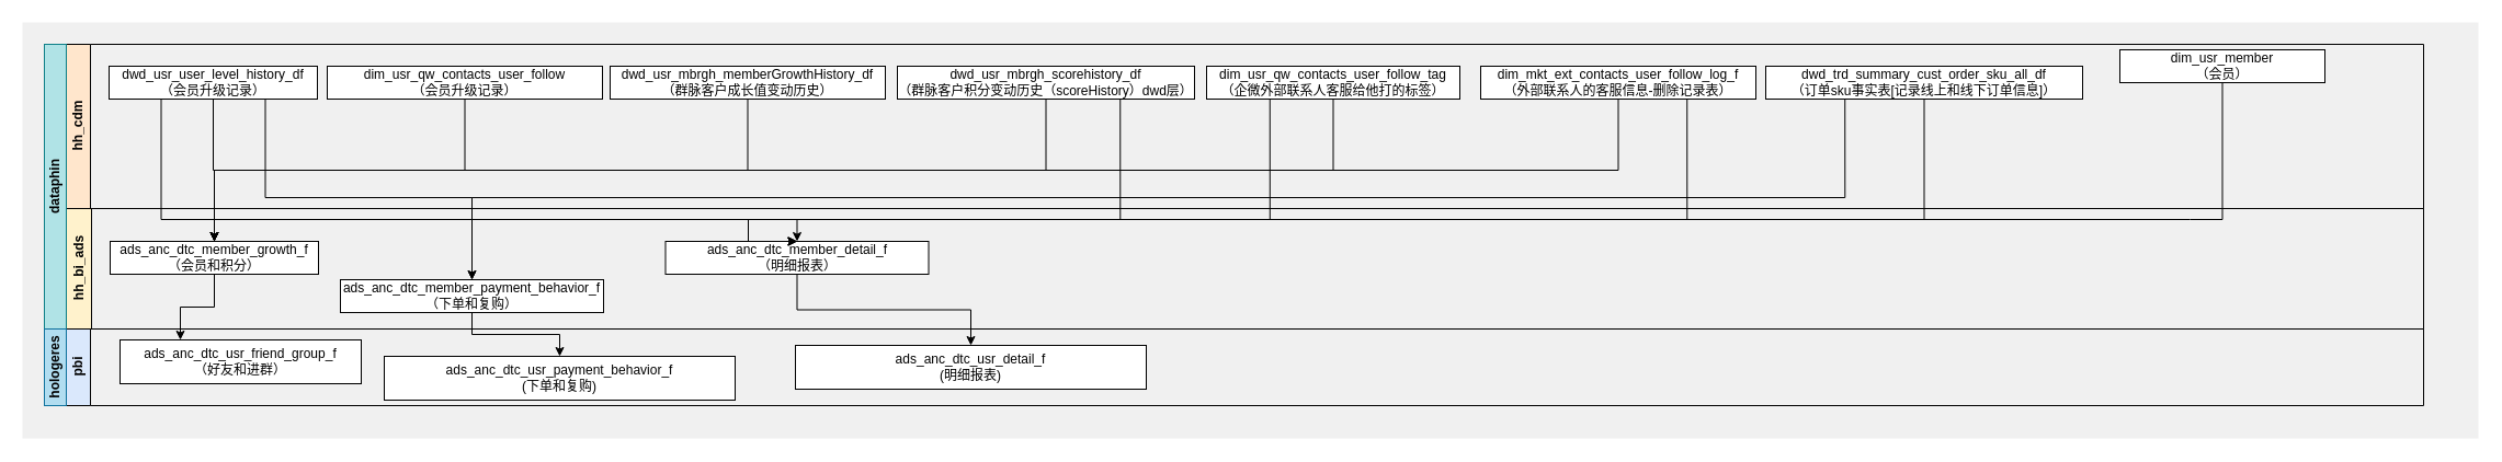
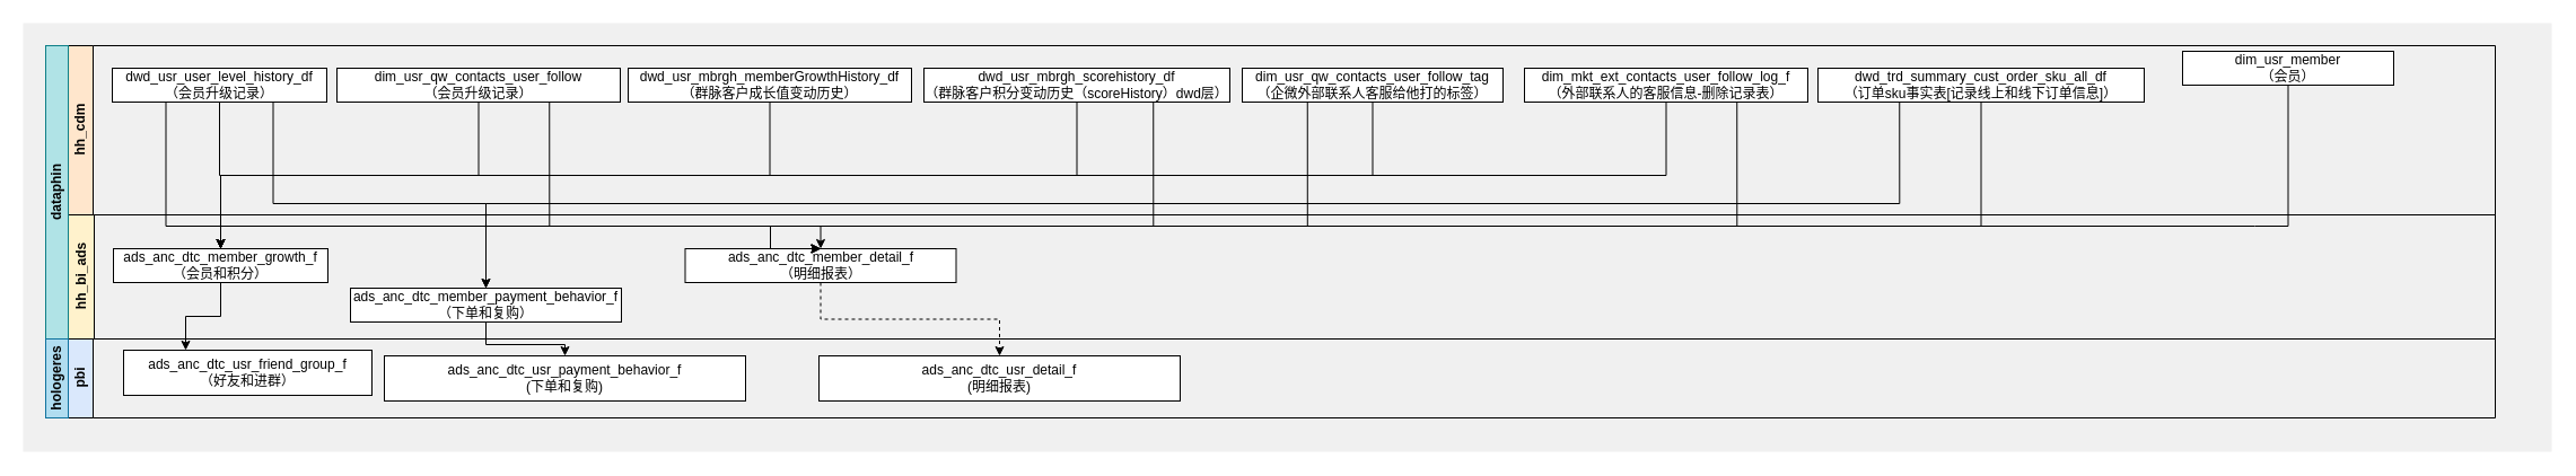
  <mxCell id="0" />
  <mxCell id="1" parent="0" />
  <mxCell id="2" value="" style="rounded=0;whiteSpace=wrap;html=1;fillColor=#F0F0F0;strokeColor=none;" vertex="1" parent="1"><mxGeometry x="20" y="20" width="2240" height="380" as="geometry" /></mxCell>
  <mxCell id="3" value="hh_cdm" style="swimlane;horizontal=0;whiteSpace=wrap;html=1;startSize=23;collapsible=0;fillColor=#ffe6cc;strokeColor=default;" vertex="1" parent="1"><mxGeometry x="59" y="40" width="2151" height="150" as="geometry" /></mxCell>
  <mxCell id="4" value="dwd_usr_user_level_history_df&lt;br&gt;（会员升级记录）" style="rounded=0;whiteSpace=wrap;html=1;" vertex="1" parent="3"><mxGeometry x="40" y="20" width="190" height="30" as="geometry" /></mxCell>
  <mxCell id="5" value="dim_usr_qw_contacts_user_follow&lt;br&gt;（会员升级记录）" style="rounded=0;whiteSpace=wrap;html=1;" vertex="1" parent="3"><mxGeometry x="239" y="20" width="251" height="30" as="geometry" /></mxCell>
  <mxCell id="6" value="dwd_usr_mbrgh_scorehistory_df&lt;br&gt;（群脉客户积分变动历史（scoreHistory）dwd层）" style="rounded=0;whiteSpace=wrap;html=1;" vertex="1" parent="3"><mxGeometry x="759" y="20" width="271" height="30" as="geometry" /></mxCell>
  <mxCell id="7" value="dim_mkt_ext_contacts_user_follow_log_f&lt;br&gt;（外部联系人的客服信息-删除记录表）" style="rounded=0;whiteSpace=wrap;html=1;" vertex="1" parent="3"><mxGeometry x="1291" y="20" width="251" height="30" as="geometry" /></mxCell>
  <mxCell id="8" value="dwd_trd_summary_cust_order_sku_all_df&lt;br&gt;（订单sku事实表[记录线上和线下订单信息]）" style="rounded=0;whiteSpace=wrap;html=1;" vertex="1" parent="3"><mxGeometry x="1551" y="20" width="289" height="30" as="geometry" /></mxCell>
  <mxCell id="9" value="hh_bi_ads" style="swimlane;horizontal=0;whiteSpace=wrap;html=1;startSize=23;collapsible=0;fillColor=#fff2cc;strokeColor=default;" vertex="1" parent="1"><mxGeometry x="60" y="190" width="2150" height="110" as="geometry" /></mxCell>
  <mxCell id="10" value="ads_anc_dtc_member_growth_f&lt;br&gt;（会员和积分）" style="rounded=0;whiteSpace=wrap;html=1;" vertex="1" parent="9"><mxGeometry x="40" y="30" width="190" height="30" as="geometry" /></mxCell>
  <mxCell id="11" value="pbi" style="swimlane;horizontal=0;whiteSpace=wrap;html=1;startSize=23;collapsible=0;fillColor=#dae8fc;strokeColor=default;" vertex="1" parent="1"><mxGeometry x="59" y="300" width="2151" height="70" as="geometry" /></mxCell>
  <mxCell id="12" value="ads_anc_dtc_usr_friend_group_f&lt;br&gt;（好友和进群）" style="rounded=0;whiteSpace=wrap;html=1;" vertex="1" parent="11"><mxGeometry x="50" y="10" width="220" height="40" as="geometry" /></mxCell>
- <mxCell id="13" value="ads_anc_dtc_usr_payment_behavior_f&lt;br style=&quot;border-color: var(--border-color);&quot;&gt;(下单和复购)" style="rounded=0;whiteSpace=wrap;html=1;" vertex="1" parent="11"><mxGeometry x="291" y="25" width="320" height="40" as="geometry" /></mxCell>
+ <mxCell id="13" value="ads_anc_dtc_usr_payment_behavior_f&lt;br style=&quot;border-color: var(--border-color);&quot;&gt;(下单和复购)" style="rounded=0;whiteSpace=wrap;html=1;" vertex="1" parent="11"><mxGeometry x="281" y="15" width="320" height="40" as="geometry" /></mxCell>
  <mxCell id="14" value="ads_anc_dtc_usr_detail_f&lt;br&gt;(明细报表&lt;span style=&quot;background-color: initial;&quot;&gt;)&lt;/span&gt;" style="rounded=0;whiteSpace=wrap;html=1;" vertex="1" parent="11"><mxGeometry x="666" y="15" width="320" height="40" as="geometry" /></mxCell>
  <mxCell id="15" value="dataphin" style="rounded=0;whiteSpace=wrap;html=1;horizontal=0;fontStyle=1;fillColor=#b0e3e6;strokeColor=#0e8088;" vertex="1" parent="1"><mxGeometry x="40" y="40" width="20" height="260" as="geometry" /></mxCell>
  <mxCell id="16" style="edgeStyle=orthogonalEdgeStyle;rounded=0;orthogonalLoop=1;jettySize=auto;html=1;exitX=0.5;exitY=1;exitDx=0;exitDy=0;entryX=0.5;entryY=0;entryDx=0;entryDy=0;" edge="1" parent="1" source="17" target="10"><mxGeometry relative="1" as="geometry" /></mxCell>
  <mxCell id="17" value="dwd_usr_mbrgh_memberGrowthHistory_df&lt;br&gt;（群脉客户成长值变动历史）" style="rounded=0;whiteSpace=wrap;html=1;" vertex="1" parent="1"><mxGeometry x="556" y="60" width="251" height="30" as="geometry" /></mxCell>
  <mxCell id="18" style="edgeStyle=orthogonalEdgeStyle;rounded=0;orthogonalLoop=1;jettySize=auto;html=1;exitX=0.5;exitY=1;exitDx=0;exitDy=0;entryX=0.5;entryY=0;entryDx=0;entryDy=0;" edge="1" parent="1" source="20" target="10"><mxGeometry relative="1" as="geometry" /></mxCell>
  <mxCell id="19" style="edgeStyle=orthogonalEdgeStyle;rounded=0;orthogonalLoop=1;jettySize=auto;html=1;exitX=0.25;exitY=1;exitDx=0;exitDy=0;entryX=0.5;entryY=0;entryDx=0;entryDy=0;" edge="1" parent="1" source="20" target="24"><mxGeometry relative="1" as="geometry"><Array as="points"><mxPoint x="1158" y="200" /><mxPoint x="682" y="200" /></Array></mxGeometry></mxCell>
  <mxCell id="20" value="dim_usr_qw_contacts_user_follow_tag&lt;br&gt;（企微外部联系人客服给他打的标签）" style="rounded=0;whiteSpace=wrap;html=1;" vertex="1" parent="1"><mxGeometry x="1100" y="60" width="231" height="30" as="geometry" /></mxCell>
  <mxCell id="21" style="edgeStyle=orthogonalEdgeStyle;rounded=0;orthogonalLoop=1;jettySize=auto;html=1;exitX=0.5;exitY=1;exitDx=0;exitDy=0;entryX=0.5;entryY=0;entryDx=0;entryDy=0;" edge="1" parent="1" source="22" target="13"><mxGeometry relative="1" as="geometry" /></mxCell>
  <mxCell id="22" value="ads_anc_dtc_member_payment_behavior_f&lt;br&gt;（下单和复购）" style="rounded=0;whiteSpace=wrap;html=1;" vertex="1" parent="1"><mxGeometry x="310" y="255" width="240" height="30" as="geometry" /></mxCell>
- <mxCell id="23" style="edgeStyle=orthogonalEdgeStyle;rounded=0;orthogonalLoop=1;jettySize=auto;html=1;exitX=0.5;exitY=1;exitDx=0;exitDy=0;entryX=0.5;entryY=0;entryDx=0;entryDy=0;" edge="1" parent="1" source="24" target="14"><mxGeometry relative="1" as="geometry" /></mxCell>
+ <mxCell id="23" style="edgeStyle=orthogonalEdgeStyle;rounded=0;orthogonalLoop=1;jettySize=auto;html=1;exitX=0.5;exitY=1;exitDx=0;exitDy=0;entryX=0.5;entryY=0;entryDx=0;entryDy=0;dashed=1;" edge="1" parent="1" source="24" target="14"><mxGeometry relative="1" as="geometry" /></mxCell>
  <mxCell id="24" value="ads_anc_dtc_member_detail_f&lt;br&gt;（明细报表）" style="rounded=0;whiteSpace=wrap;html=1;" vertex="1" parent="1"><mxGeometry x="606.5" y="220" width="240" height="30" as="geometry" /></mxCell>
  <mxCell id="25" value="hologeres" style="rounded=0;whiteSpace=wrap;html=1;horizontal=0;fontStyle=1;fillColor=#b1ddf0;strokeColor=#10739e;" vertex="1" parent="1"><mxGeometry x="40" y="300" width="20" height="70" as="geometry" /></mxCell>
  <mxCell id="26" style="edgeStyle=orthogonalEdgeStyle;rounded=0;orthogonalLoop=1;jettySize=auto;html=1;exitX=0.5;exitY=1;exitDx=0;exitDy=0;entryX=0.25;entryY=0;entryDx=0;entryDy=0;" edge="1" parent="1" source="10" target="12"><mxGeometry relative="1" as="geometry" /></mxCell>
  <mxCell id="27" style="edgeStyle=orthogonalEdgeStyle;rounded=0;orthogonalLoop=1;jettySize=auto;html=1;exitX=0.5;exitY=1;exitDx=0;exitDy=0;entryX=0.5;entryY=0;entryDx=0;entryDy=0;" edge="1" parent="1" source="4" target="10"><mxGeometry relative="1" as="geometry" /></mxCell>
  <mxCell id="28" style="edgeStyle=orthogonalEdgeStyle;rounded=0;orthogonalLoop=1;jettySize=auto;html=1;exitX=0.5;exitY=1;exitDx=0;exitDy=0;entryX=0.5;entryY=0;entryDx=0;entryDy=0;" edge="1" parent="1" source="5" target="10"><mxGeometry relative="1" as="geometry" /></mxCell>
  <mxCell id="29" style="edgeStyle=orthogonalEdgeStyle;rounded=0;orthogonalLoop=1;jettySize=auto;html=1;exitX=0.5;exitY=1;exitDx=0;exitDy=0;entryX=0.5;entryY=0;entryDx=0;entryDy=0;" edge="1" parent="1" source="6" target="10"><mxGeometry relative="1" as="geometry" /></mxCell>
  <mxCell id="30" style="edgeStyle=orthogonalEdgeStyle;rounded=0;orthogonalLoop=1;jettySize=auto;html=1;exitX=0.5;exitY=1;exitDx=0;exitDy=0;entryX=0.5;entryY=0;entryDx=0;entryDy=0;" edge="1" parent="1" source="7" target="10"><mxGeometry relative="1" as="geometry" /></mxCell>
  <mxCell id="31" style="edgeStyle=orthogonalEdgeStyle;rounded=0;orthogonalLoop=1;jettySize=auto;html=1;exitX=0.75;exitY=1;exitDx=0;exitDy=0;" edge="1" parent="1" source="4" target="22"><mxGeometry relative="1" as="geometry"><Array as="points"><mxPoint x="242" y="180" /><mxPoint x="430" y="180" /></Array></mxGeometry></mxCell>
  <mxCell id="32" style="edgeStyle=orthogonalEdgeStyle;rounded=0;orthogonalLoop=1;jettySize=auto;html=1;exitX=0.25;exitY=1;exitDx=0;exitDy=0;entryX=0.5;entryY=0;entryDx=0;entryDy=0;" edge="1" parent="1" source="8" target="22"><mxGeometry relative="1" as="geometry"><Array as="points"><mxPoint x="1682" y="180" /><mxPoint x="430" y="180" /></Array></mxGeometry></mxCell>
  <mxCell id="33" style="edgeStyle=orthogonalEdgeStyle;rounded=0;orthogonalLoop=1;jettySize=auto;html=1;exitX=0.5;exitY=1;exitDx=0;exitDy=0;entryX=0.5;entryY=0;entryDx=0;entryDy=0;" edge="1" parent="1" source="34" target="24"><mxGeometry relative="1" as="geometry"><Array as="points"><mxPoint x="1997" y="200" /><mxPoint x="682" y="200" /></Array></mxGeometry></mxCell>
  <mxCell id="34" value="dim_usr_member&lt;br&gt;（会员）" style="rounded=0;whiteSpace=wrap;html=1;" vertex="1" parent="1"><mxGeometry x="1933" y="45" width="187" height="30" as="geometry" /></mxCell>
  <mxCell id="35" style="edgeStyle=orthogonalEdgeStyle;rounded=0;orthogonalLoop=1;jettySize=auto;html=1;exitX=0.75;exitY=1;exitDx=0;exitDy=0;entryX=0.5;entryY=0;entryDx=0;entryDy=0;" edge="1" parent="1" source="6" target="24"><mxGeometry relative="1" as="geometry"><Array as="points"><mxPoint x="1021" y="200" /><mxPoint x="682" y="200" /></Array></mxGeometry></mxCell>
+ <mxCell id="36" style="edgeStyle=orthogonalEdgeStyle;rounded=0;orthogonalLoop=1;jettySize=auto;html=1;exitX=0.75;exitY=1;exitDx=0;exitDy=0;entryX=0.5;entryY=0;entryDx=0;entryDy=0;" edge="1" parent="1" source="5" target="24"><mxGeometry relative="1" as="geometry"><Array as="points"><mxPoint x="486" y="200" /><mxPoint x="682" y="200" /></Array></mxGeometry></mxCell>
  <mxCell id="37" style="edgeStyle=orthogonalEdgeStyle;rounded=0;orthogonalLoop=1;jettySize=auto;html=1;exitX=0.75;exitY=1;exitDx=0;exitDy=0;entryX=0.5;entryY=0;entryDx=0;entryDy=0;" edge="1" parent="1" source="7" target="24"><mxGeometry relative="1" as="geometry"><Array as="points"><mxPoint x="1538" y="200" /><mxPoint x="682" y="200" /></Array></mxGeometry></mxCell>
  <mxCell id="38" style="edgeStyle=orthogonalEdgeStyle;rounded=0;orthogonalLoop=1;jettySize=auto;html=1;exitX=0.25;exitY=1;exitDx=0;exitDy=0;entryX=0.5;entryY=0;entryDx=0;entryDy=0;" edge="1" parent="1" source="4" target="24"><mxGeometry relative="1" as="geometry"><Array as="points"><mxPoint x="147" y="200" /><mxPoint x="682" y="200" /></Array></mxGeometry></mxCell>
  <mxCell id="39" style="edgeStyle=orthogonalEdgeStyle;rounded=0;orthogonalLoop=1;jettySize=auto;html=1;exitX=0.5;exitY=1;exitDx=0;exitDy=0;entryX=0.5;entryY=0;entryDx=0;entryDy=0;" edge="1" parent="1" source="8" target="24"><mxGeometry relative="1" as="geometry"><Array as="points"><mxPoint x="1755" y="200" /><mxPoint x="682" y="200" /></Array></mxGeometry></mxCell>
